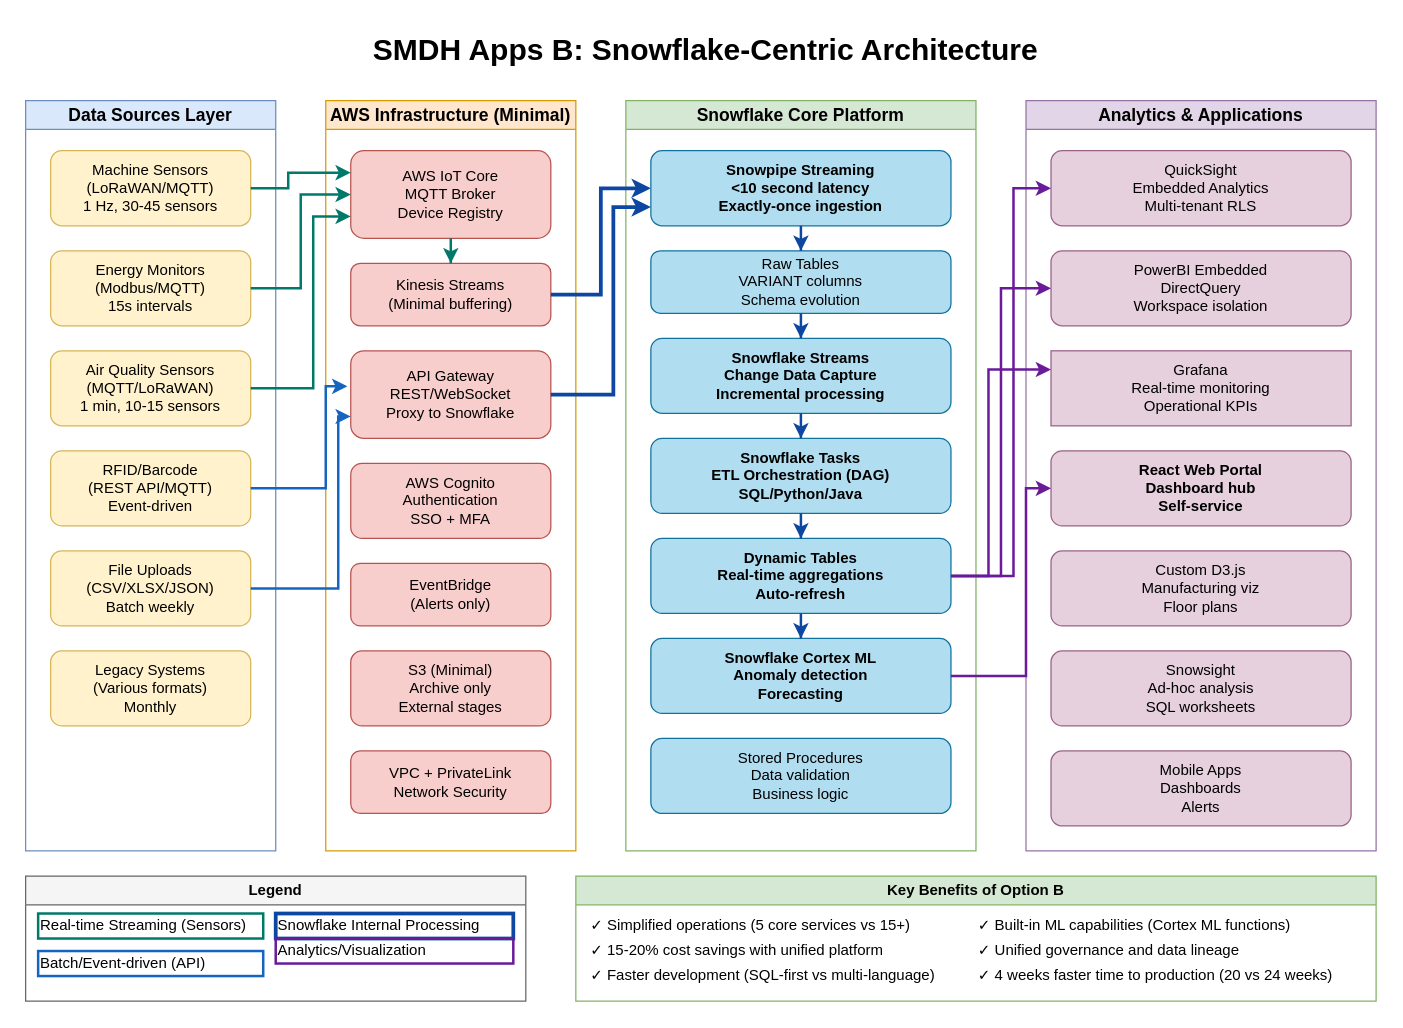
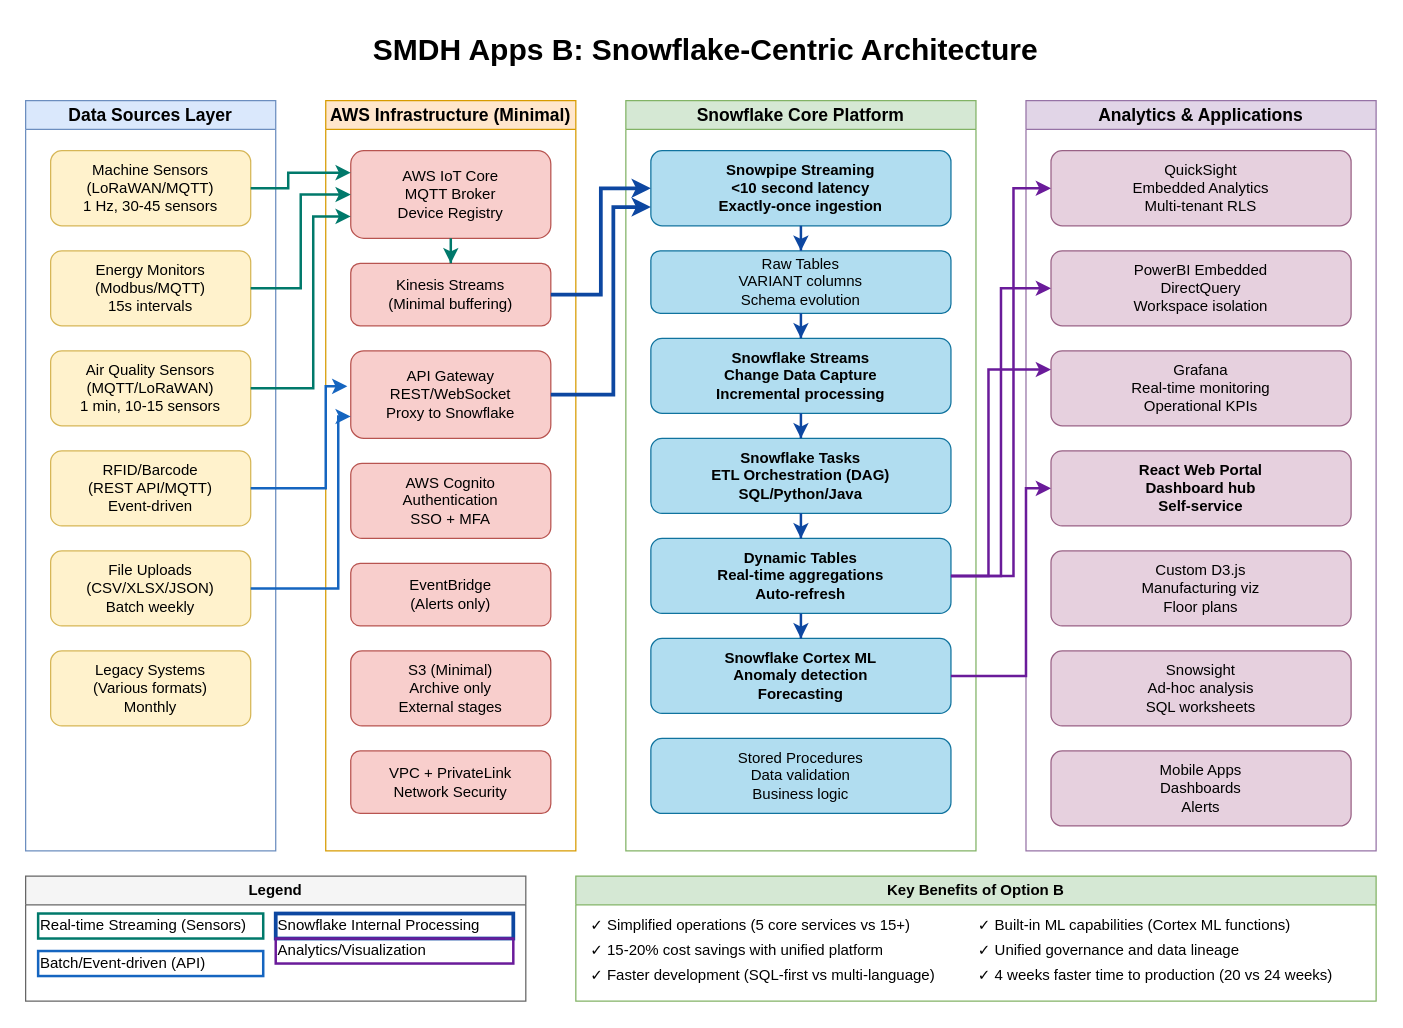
  <mxCell id="0" />
  <mxCell id="1" parent="0" />
  <mxCell id="2" value="SMDH Apps B: Snowflake-Centric Architecture" style="text;html=1;strokeColor=none;fillColor=none;align=center;verticalAlign=middle;whiteSpace=wrap;rounded=0;fontSize=24;fontStyle=1" parent="1" vertex="1"><mxGeometry x="284" y="20" width="560" height="40" as="geometry" /></mxCell>
  <mxCell id="3" value="Data Sources Layer" style="swimlane;whiteSpace=wrap;html=1;fillColor=#dae8fc;strokeColor=#6c8ebf;fontSize=14;fontStyle=1" parent="1" vertex="1"><mxGeometry x="20" y="80" width="200" height="600" as="geometry" /></mxCell>
  <mxCell id="4" value="Machine Sensors&#10;(LoRaWAN/MQTT)&#10;1 Hz, 30-45 sensors" style="rounded=1;whiteSpace=wrap;html=1;fillColor=#fff2cc;strokeColor=#d6b656;" parent="3" vertex="1"><mxGeometry x="20" y="40" width="160" height="60" as="geometry" /></mxCell>
  <mxCell id="5" value="Energy Monitors&#10;(Modbus/MQTT)&#10;15s intervals" style="rounded=1;whiteSpace=wrap;html=1;fillColor=#fff2cc;strokeColor=#d6b656;" parent="3" vertex="1"><mxGeometry x="20" y="120" width="160" height="60" as="geometry" /></mxCell>
  <mxCell id="6" value="Air Quality Sensors&#10;(MQTT/LoRaWAN)&#10;1 min, 10-15 sensors" style="rounded=1;whiteSpace=wrap;html=1;fillColor=#fff2cc;strokeColor=#d6b656;" parent="3" vertex="1"><mxGeometry x="20" y="200" width="160" height="60" as="geometry" /></mxCell>
  <mxCell id="7" value="RFID/Barcode&#10;(REST API/MQTT)&#10;Event-driven" style="rounded=1;whiteSpace=wrap;html=1;fillColor=#fff2cc;strokeColor=#d6b656;" parent="3" vertex="1"><mxGeometry x="20" y="280" width="160" height="60" as="geometry" /></mxCell>
  <mxCell id="8" value="File Uploads&#10;(CSV/XLSX/JSON)&#10;Batch weekly" style="rounded=1;whiteSpace=wrap;html=1;fillColor=#fff2cc;strokeColor=#d6b656;" parent="3" vertex="1"><mxGeometry x="20" y="360" width="160" height="60" as="geometry" /></mxCell>
  <mxCell id="9" value="Legacy Systems&#10;(Various formats)&#10;Monthly" style="rounded=1;whiteSpace=wrap;html=1;fillColor=#fff2cc;strokeColor=#d6b656;" parent="3" vertex="1"><mxGeometry x="20" y="440" width="160" height="60" as="geometry" /></mxCell>
  <mxCell id="10" value="AWS Infrastructure (Minimal)" style="swimlane;whiteSpace=wrap;html=1;fillColor=#ffe6cc;strokeColor=#d79b00;fontSize=14;fontStyle=1" parent="1" vertex="1"><mxGeometry x="260" y="80" width="200" height="600" as="geometry" /></mxCell>
  <mxCell id="11" value="AWS IoT Core&#10;MQTT Broker&#10;Device Registry" style="rounded=1;whiteSpace=wrap;html=1;fillColor=#f8cecc;strokeColor=#b85450;" parent="10" vertex="1"><mxGeometry x="20" y="40" width="160" height="70" as="geometry" /></mxCell>
  <mxCell id="12" value="Kinesis Streams&#10;(Minimal buffering)" style="rounded=1;whiteSpace=wrap;html=1;fillColor=#f8cecc;strokeColor=#b85450;" parent="10" vertex="1"><mxGeometry x="20" y="130" width="160" height="50" as="geometry" /></mxCell>
  <mxCell id="13" value="API Gateway&#10;REST/WebSocket&#10;Proxy to Snowflake" style="rounded=1;whiteSpace=wrap;html=1;fillColor=#f8cecc;strokeColor=#b85450;" parent="10" vertex="1"><mxGeometry x="20" y="200" width="160" height="70" as="geometry" /></mxCell>
  <mxCell id="14" value="AWS Cognito&#10;Authentication&#10;SSO + MFA" style="rounded=1;whiteSpace=wrap;html=1;fillColor=#f8cecc;strokeColor=#b85450;" parent="10" vertex="1"><mxGeometry x="20" y="290" width="160" height="60" as="geometry" /></mxCell>
  <mxCell id="15" value="EventBridge&#10;(Alerts only)" style="rounded=1;whiteSpace=wrap;html=1;fillColor=#f8cecc;strokeColor=#b85450;" parent="10" vertex="1"><mxGeometry x="20" y="370" width="160" height="50" as="geometry" /></mxCell>
  <mxCell id="16" value="S3 (Minimal)&#10;Archive only&#10;External stages" style="rounded=1;whiteSpace=wrap;html=1;fillColor=#f8cecc;strokeColor=#b85450;" parent="10" vertex="1"><mxGeometry x="20" y="440" width="160" height="60" as="geometry" /></mxCell>
  <mxCell id="17" value="VPC + PrivateLink&#10;Network Security" style="rounded=1;whiteSpace=wrap;html=1;fillColor=#f8cecc;strokeColor=#b85450;" parent="10" vertex="1"><mxGeometry x="20" y="520" width="160" height="50" as="geometry" /></mxCell>
  <mxCell id="18" value="Snowflake Core Platform" style="swimlane;whiteSpace=wrap;html=1;fillColor=#d5e8d4;strokeColor=#82b366;fontSize=14;fontStyle=1" parent="1" vertex="1"><mxGeometry x="500" y="80" width="280" height="600" as="geometry" /></mxCell>
  <mxCell id="19" value="Snowpipe Streaming&#10;&lt;10 second latency&#10;Exactly-once ingestion" style="rounded=1;whiteSpace=wrap;html=1;fillColor=#b1ddf0;strokeColor=#10739e;fontStyle=1" parent="18" vertex="1"><mxGeometry x="20" y="40" width="240" height="60" as="geometry" /></mxCell>
  <mxCell id="20" value="Raw Tables&#10;VARIANT columns&#10;Schema evolution" style="rounded=1;whiteSpace=wrap;html=1;fillColor=#b1ddf0;strokeColor=#10739e;" parent="18" vertex="1"><mxGeometry x="20" y="120" width="240" height="50" as="geometry" /></mxCell>
  <mxCell id="21" value="Snowflake Streams&#10;Change Data Capture&#10;Incremental processing" style="rounded=1;whiteSpace=wrap;html=1;fillColor=#b1ddf0;strokeColor=#10739e;fontStyle=1" parent="18" vertex="1"><mxGeometry x="20" y="190" width="240" height="60" as="geometry" /></mxCell>
  <mxCell id="22" value="Snowflake Tasks&#10;ETL Orchestration (DAG)&#10;SQL/Python/Java" style="rounded=1;whiteSpace=wrap;html=1;fillColor=#b1ddf0;strokeColor=#10739e;fontStyle=1" parent="18" vertex="1"><mxGeometry x="20" y="270" width="240" height="60" as="geometry" /></mxCell>
  <mxCell id="23" value="Dynamic Tables&#10;Real-time aggregations&#10;Auto-refresh" style="rounded=1;whiteSpace=wrap;html=1;fillColor=#b1ddf0;strokeColor=#10739e;fontStyle=1" parent="18" vertex="1"><mxGeometry x="20" y="350" width="240" height="60" as="geometry" /></mxCell>
  <mxCell id="24" value="Snowflake Cortex ML&#10;Anomaly detection&#10;Forecasting" style="rounded=1;whiteSpace=wrap;html=1;fillColor=#b1ddf0;strokeColor=#10739e;fontStyle=1" parent="18" vertex="1"><mxGeometry x="20" y="430" width="240" height="60" as="geometry" /></mxCell>
  <mxCell id="25" value="Stored Procedures&#10;Data validation&#10;Business logic" style="rounded=1;whiteSpace=wrap;html=1;fillColor=#b1ddf0;strokeColor=#10739e;" parent="18" vertex="1"><mxGeometry x="20" y="510" width="240" height="60" as="geometry" /></mxCell>
  <mxCell id="26" value="Analytics &amp; Applications" style="swimlane;whiteSpace=wrap;html=1;fillColor=#e1d5e7;strokeColor=#9673a6;fontSize=14;fontStyle=1" parent="1" vertex="1"><mxGeometry x="820" y="80" width="280" height="600" as="geometry" /></mxCell>
  <mxCell id="27" value="QuickSight&#10;Embedded Analytics&#10;Multi-tenant RLS" style="rounded=1;whiteSpace=wrap;html=1;fillColor=#e6d0de;strokeColor=#996185;" parent="26" vertex="1"><mxGeometry x="20" y="40" width="240" height="60" as="geometry" /></mxCell>
  <mxCell id="28" value="PowerBI Embedded&#10;DirectQuery&#10;Workspace isolation" style="rounded=1;whiteSpace=wrap;html=1;fillColor=#e6d0de;strokeColor=#996185;" parent="26" vertex="1"><mxGeometry x="20" y="120" width="240" height="60" as="geometry" /></mxCell>
- <mxCell id="29" value="Grafana&#10;Real-time monitoring&#10;Operational KPIs" style="whiteSpace=wrap;html=1;fillColor=#e6d0de;strokeColor=#996185;rounded=0;" parent="26" vertex="1"><mxGeometry x="20" y="200" width="240" height="60" as="geometry" /></mxCell>
+ <mxCell id="29" value="Grafana&#10;Real-time monitoring&#10;Operational KPIs" style="rounded=1;whiteSpace=wrap;html=1;fillColor=#e6d0de;strokeColor=#996185;" parent="26" vertex="1"><mxGeometry x="20" y="200" width="240" height="60" as="geometry" /></mxCell>
  <mxCell id="30" value="React Web Portal&#10;Dashboard hub&#10;Self-service" style="rounded=1;whiteSpace=wrap;html=1;fillColor=#e6d0de;strokeColor=#996185;fontStyle=1" parent="26" vertex="1"><mxGeometry x="20" y="280" width="240" height="60" as="geometry" /></mxCell>
  <mxCell id="31" value="Custom D3.js&#10;Manufacturing viz&#10;Floor plans" style="rounded=1;whiteSpace=wrap;html=1;fillColor=#e6d0de;strokeColor=#996185;" parent="26" vertex="1"><mxGeometry x="20" y="360" width="240" height="60" as="geometry" /></mxCell>
  <mxCell id="32" value="Snowsight&#10;Ad-hoc analysis&#10;SQL worksheets" style="rounded=1;whiteSpace=wrap;html=1;fillColor=#e6d0de;strokeColor=#996185;" parent="26" vertex="1"><mxGeometry x="20" y="440" width="240" height="60" as="geometry" /></mxCell>
  <mxCell id="33" value="Mobile Apps&#10;Dashboards&#10;Alerts" style="rounded=1;whiteSpace=wrap;html=1;fillColor=#e6d0de;strokeColor=#996185;" parent="26" vertex="1"><mxGeometry x="20" y="520" width="240" height="60" as="geometry" /></mxCell>
  <mxCell id="34" style="edgeStyle=orthogonalEdgeStyle;rounded=0;orthogonalLoop=1;jettySize=auto;html=1;strokeWidth=2;strokeColor=#00796B;entryX=0;entryY=0.25;entryDx=0;entryDy=0;exitX=1;exitY=0.5;exitDx=0;exitDy=0;" parent="1" source="4" target="11" edge="1"><mxGeometry relative="1" as="geometry"><Array as="points"><mxPoint x="230" y="150" /><mxPoint x="230" y="138" /></Array></mxGeometry></mxCell>
  <mxCell id="35" style="edgeStyle=orthogonalEdgeStyle;rounded=0;orthogonalLoop=1;jettySize=auto;html=1;strokeWidth=2;strokeColor=#00796B;entryX=0;entryY=0.5;entryDx=0;entryDy=0;" parent="1" source="5" target="11" edge="1"><mxGeometry relative="1" as="geometry" /></mxCell>
  <mxCell id="36" style="edgeStyle=orthogonalEdgeStyle;rounded=0;orthogonalLoop=1;jettySize=auto;html=1;strokeWidth=2;strokeColor=#00796B;entryX=0;entryY=0.75;entryDx=0;entryDy=0;" parent="1" source="6" target="11" edge="1"><mxGeometry relative="1" as="geometry"><Array as="points"><mxPoint x="250" y="310" /><mxPoint x="250" y="172" /></Array></mxGeometry></mxCell>
  <mxCell id="37" style="edgeStyle=orthogonalEdgeStyle;rounded=0;orthogonalLoop=1;jettySize=auto;html=1;strokeWidth=2;strokeColor=#1565C0;entryX=-0.017;entryY=0.406;entryDx=0;entryDy=0;entryPerimeter=0;" parent="1" source="7" target="13" edge="1"><mxGeometry relative="1" as="geometry"><Array as="points"><mxPoint x="260" y="390" /><mxPoint x="260" y="308" /></Array></mxGeometry></mxCell>
  <mxCell id="38" style="edgeStyle=orthogonalEdgeStyle;rounded=0;orthogonalLoop=1;jettySize=auto;html=1;strokeWidth=2;strokeColor=#1565C0;entryX=0;entryY=0.75;entryDx=0;entryDy=0;" parent="1" source="8" target="13" edge="1"><mxGeometry relative="1" as="geometry"><Array as="points"><mxPoint x="270" y="470" /><mxPoint x="270" y="332" /></Array></mxGeometry></mxCell>
  <mxCell id="39" style="edgeStyle=orthogonalEdgeStyle;rounded=0;orthogonalLoop=1;jettySize=auto;html=1;strokeWidth=2;strokeColor=#00796B;" parent="1" source="11" target="12" edge="1"><mxGeometry relative="1" as="geometry" /></mxCell>
  <mxCell id="40" style="edgeStyle=orthogonalEdgeStyle;rounded=0;orthogonalLoop=1;jettySize=auto;html=1;strokeWidth=3;strokeColor=#0D47A1;entryX=0;entryY=0.5;entryDx=0;entryDy=0;" parent="1" source="12" target="19" edge="1"><mxGeometry relative="1" as="geometry"><Array as="points"><mxPoint x="480" y="235" /><mxPoint x="480" y="150" /></Array></mxGeometry></mxCell>
  <mxCell id="41" style="edgeStyle=orthogonalEdgeStyle;rounded=0;orthogonalLoop=1;jettySize=auto;html=1;strokeWidth=2;strokeColor=#0D47A1;" parent="1" source="19" target="20" edge="1"><mxGeometry relative="1" as="geometry" /></mxCell>
  <mxCell id="42" style="edgeStyle=orthogonalEdgeStyle;rounded=0;orthogonalLoop=1;jettySize=auto;html=1;strokeWidth=2;strokeColor=#0D47A1;" parent="1" source="20" target="21" edge="1"><mxGeometry relative="1" as="geometry" /></mxCell>
  <mxCell id="43" style="edgeStyle=orthogonalEdgeStyle;rounded=0;orthogonalLoop=1;jettySize=auto;html=1;strokeWidth=2;strokeColor=#0D47A1;" parent="1" source="21" target="22" edge="1"><mxGeometry relative="1" as="geometry" /></mxCell>
  <mxCell id="44" style="edgeStyle=orthogonalEdgeStyle;rounded=0;orthogonalLoop=1;jettySize=auto;html=1;strokeWidth=2;strokeColor=#0D47A1;" parent="1" source="22" target="23" edge="1"><mxGeometry relative="1" as="geometry" /></mxCell>
  <mxCell id="45" style="edgeStyle=orthogonalEdgeStyle;rounded=0;orthogonalLoop=1;jettySize=auto;html=1;strokeWidth=2;strokeColor=#0D47A1;" parent="1" source="23" target="24" edge="1"><mxGeometry relative="1" as="geometry" /></mxCell>
  <mxCell id="46" style="edgeStyle=orthogonalEdgeStyle;rounded=0;orthogonalLoop=1;jettySize=auto;html=1;strokeWidth=2;strokeColor=#6A1B9A;" parent="1" source="23" target="27" edge="1"><mxGeometry relative="1" as="geometry"><Array as="points"><mxPoint x="810" y="460" /><mxPoint x="810" y="150" /></Array></mxGeometry></mxCell>
  <mxCell id="47" style="edgeStyle=orthogonalEdgeStyle;rounded=0;orthogonalLoop=1;jettySize=auto;html=1;strokeWidth=2;strokeColor=#6A1B9A;entryX=0;entryY=0.5;entryDx=0;entryDy=0;" parent="1" source="23" target="28" edge="1"><mxGeometry relative="1" as="geometry"><Array as="points"><mxPoint x="800" y="460" /><mxPoint x="800" y="230" /></Array></mxGeometry></mxCell>
  <mxCell id="48" style="edgeStyle=orthogonalEdgeStyle;rounded=0;orthogonalLoop=1;jettySize=auto;html=1;strokeWidth=2;strokeColor=#6A1B9A;entryX=0;entryY=0.25;entryDx=0;entryDy=0;" parent="1" source="23" target="29" edge="1"><mxGeometry relative="1" as="geometry"><Array as="points"><mxPoint x="790" y="460" /><mxPoint x="790" y="295" /></Array></mxGeometry></mxCell>
  <mxCell id="49" style="edgeStyle=orthogonalEdgeStyle;rounded=0;orthogonalLoop=1;jettySize=auto;html=1;strokeWidth=2;strokeColor=#6A1B9A;" parent="1" source="24" target="30" edge="1"><mxGeometry relative="1" as="geometry"><Array as="points"><mxPoint x="820" y="540" /><mxPoint x="820" y="390" /></Array></mxGeometry></mxCell>
  <mxCell id="50" value="Legend" style="swimlane;whiteSpace=wrap;html=1;fillColor=#f5f5f5;strokeColor=#666666;fontSize=12;fontStyle=1" parent="1" vertex="1"><mxGeometry x="20" y="700" width="400" height="100" as="geometry" /></mxCell>
  <mxCell id="51" value="Real-time Streaming (Sensors)" style="text;html=1;strokeColor=#00796B;fillColor=none;align=left;verticalAlign=middle;whiteSpace=wrap;rounded=0;strokeWidth=2;" parent="50" vertex="1"><mxGeometry x="10" y="30" width="180" height="20" as="geometry" /></mxCell>
  <mxCell id="52" value="Batch/Event-driven (API)" style="text;html=1;strokeColor=#1565C0;fillColor=none;align=left;verticalAlign=middle;whiteSpace=wrap;rounded=0;strokeWidth=2;" parent="50" vertex="1"><mxGeometry x="10" y="60" width="180" height="20" as="geometry" /></mxCell>
  <mxCell id="53" value="Snowflake Internal Processing" style="text;html=1;strokeColor=#0D47A1;fillColor=none;align=left;verticalAlign=middle;whiteSpace=wrap;rounded=0;strokeWidth=3;" parent="50" vertex="1"><mxGeometry x="200" y="30" width="190" height="20" as="geometry" /></mxCell>
  <mxCell id="54" value="Analytics/Visualization" style="text;html=1;strokeColor=#6A1B9A;fillColor=none;align=left;verticalAlign=middle;whiteSpace=wrap;rounded=0;strokeWidth=2;" parent="50" vertex="1"><mxGeometry x="200" y="50" width="190" height="20" as="geometry" /></mxCell>
  <mxCell id="55" value="Key Benefits of Option B" style="swimlane;whiteSpace=wrap;html=1;fillColor=#d5e8d4;strokeColor=#82b366;fontSize=12;fontStyle=1" parent="1" vertex="1"><mxGeometry x="460" y="700" width="640" height="100" as="geometry" /></mxCell>
  <mxCell id="56" value="✓ Simplified operations (5 core services vs 15+)" style="text;html=1;strokeColor=none;fillColor=none;align=left;verticalAlign=middle;whiteSpace=wrap;rounded=0;" parent="55" vertex="1"><mxGeometry x="10" y="30" width="300" height="20" as="geometry" /></mxCell>
  <mxCell id="57" value="✓ 15-20% cost savings with unified platform" style="text;html=1;strokeColor=none;fillColor=none;align=left;verticalAlign=middle;whiteSpace=wrap;rounded=0;" parent="55" vertex="1"><mxGeometry x="10" y="50" width="300" height="20" as="geometry" /></mxCell>
  <mxCell id="58" value="✓ Faster development (SQL-first vs multi-language)" style="text;html=1;strokeColor=none;fillColor=none;align=left;verticalAlign=middle;whiteSpace=wrap;rounded=0;" parent="55" vertex="1"><mxGeometry x="10" y="70" width="300" height="20" as="geometry" /></mxCell>
  <mxCell id="59" value="✓ Built-in ML capabilities (Cortex ML functions)" style="text;html=1;strokeColor=none;fillColor=none;align=left;verticalAlign=middle;whiteSpace=wrap;rounded=0;" parent="55" vertex="1"><mxGeometry x="320" y="30" width="300" height="20" as="geometry" /></mxCell>
  <mxCell id="60" value="✓ Unified governance and data lineage" style="text;html=1;strokeColor=none;fillColor=none;align=left;verticalAlign=middle;whiteSpace=wrap;rounded=0;" parent="55" vertex="1"><mxGeometry x="320" y="50" width="300" height="20" as="geometry" /></mxCell>
  <mxCell id="61" value="✓ 4 weeks faster time to production (20 vs 24 weeks)" style="text;html=1;strokeColor=none;fillColor=none;align=left;verticalAlign=middle;whiteSpace=wrap;rounded=0;" parent="55" vertex="1"><mxGeometry x="320" y="70" width="300" height="20" as="geometry" /></mxCell>
  <mxCell id="62" style="edgeStyle=orthogonalEdgeStyle;rounded=0;orthogonalLoop=1;jettySize=auto;html=1;strokeWidth=3;strokeColor=#0D47A1;entryX=0;entryY=0.75;entryDx=0;entryDy=0;" parent="1" source="13" target="19" edge="1"><mxGeometry relative="1" as="geometry"><mxPoint x="420" y="315" as="sourcePoint" /><mxPoint x="580" y="180" as="targetPoint" /><Array as="points"><mxPoint x="490" y="315" /><mxPoint x="490" y="165" /></Array></mxGeometry></mxCell>
